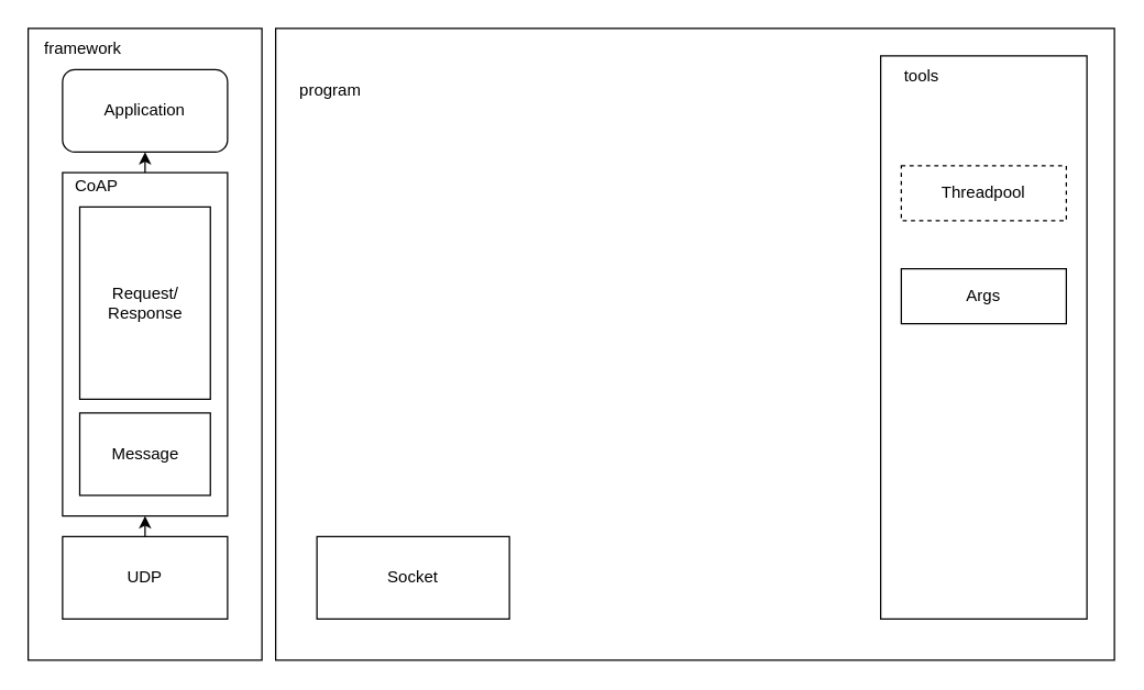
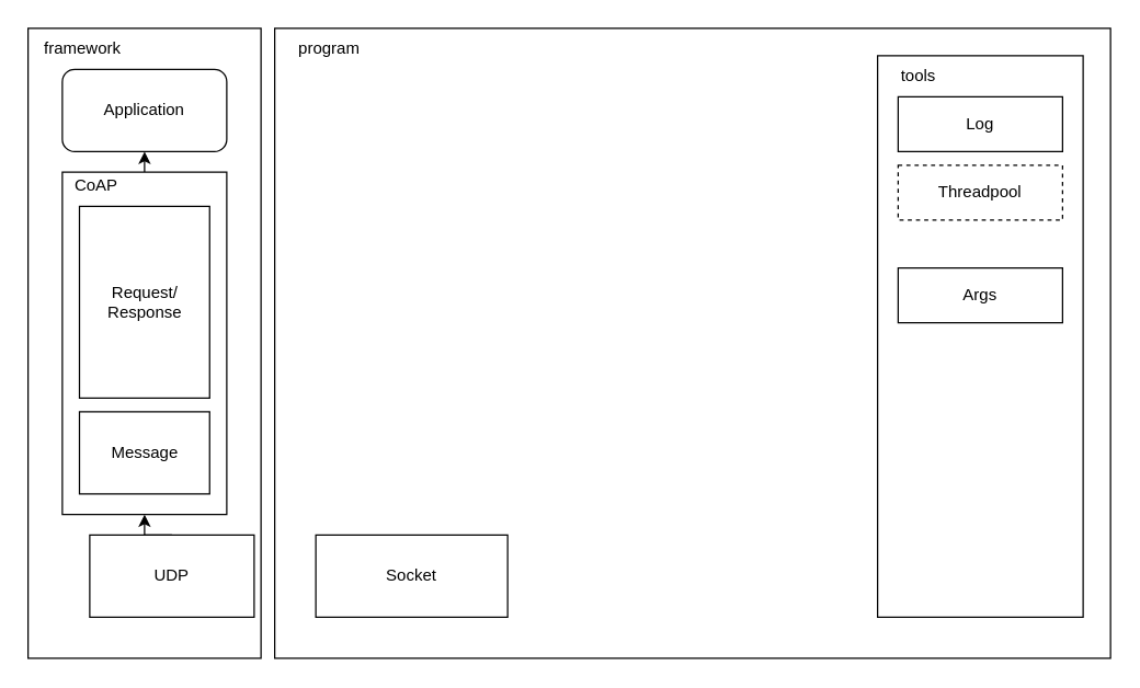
  <mxCell id="0" />
  <mxCell id="1" parent="0" />
  <mxCell id="2" value="" style="rounded=0;whiteSpace=wrap;html=1;" vertex="1" parent="1"><mxGeometry x="20" y="20" width="170" height="460" as="geometry" /></mxCell>
  <mxCell id="3" style="edgeStyle=orthogonalEdgeStyle;rounded=0;orthogonalLoop=1;jettySize=auto;html=1;exitX=0.5;exitY=0;exitDx=0;exitDy=0;entryX=0.5;entryY=1;entryDx=0;entryDy=0;" edge="1" parent="1" source="4" target="7"><mxGeometry relative="1" as="geometry" /></mxCell>
  <mxCell id="4" value="" style="rounded=0;whiteSpace=wrap;html=1;" vertex="1" parent="1"><mxGeometry x="45" y="125" width="120" height="250" as="geometry" /></mxCell>
  <mxCell id="5" style="edgeStyle=orthogonalEdgeStyle;rounded=0;orthogonalLoop=1;jettySize=auto;html=1;exitX=0.5;exitY=0;exitDx=0;exitDy=0;entryX=0.5;entryY=1;entryDx=0;entryDy=0;" edge="1" parent="1" source="6" target="4"><mxGeometry relative="1" as="geometry" /></mxCell>
- <mxCell id="6" value="UDP" style="rounded=0;whiteSpace=wrap;html=1;" vertex="1" parent="1"><mxGeometry x="45" y="390" width="120" height="60" as="geometry" /></mxCell>
+ <mxCell id="6" value="UDP" style="rounded=0;whiteSpace=wrap;html=1;" vertex="1" parent="1"><mxGeometry x="65" y="390" width="120" height="60" as="geometry" /></mxCell>
  <mxCell id="7" value="Application" style="whiteSpace=wrap;html=1;rounded=1;" vertex="1" parent="1"><mxGeometry x="45" y="50" width="120" height="60" as="geometry" /></mxCell>
  <mxCell id="8" value="CoAP" style="text;html=1;align=center;verticalAlign=middle;whiteSpace=wrap;rounded=0;" vertex="1" parent="1"><mxGeometry x="40" y="120" width="60" height="30" as="geometry" /></mxCell>
  <mxCell id="9" value="Message" style="rounded=0;whiteSpace=wrap;html=1;" vertex="1" parent="1"><mxGeometry x="57.5" y="300" width="95" height="60" as="geometry" /></mxCell>
  <mxCell id="10" value="Request/&lt;div&gt;Response&lt;/div&gt;" style="rounded=0;whiteSpace=wrap;html=1;" vertex="1" parent="1"><mxGeometry x="57.5" y="150" width="95" height="140" as="geometry" /></mxCell>
  <mxCell id="11" value="framework" style="text;html=1;align=center;verticalAlign=middle;whiteSpace=wrap;rounded=0;" vertex="1" parent="1"><mxGeometry x="30" y="20" width="60" height="30" as="geometry" /></mxCell>
  <mxCell id="12" value="" style="rounded=0;whiteSpace=wrap;html=1;" vertex="1" parent="1"><mxGeometry x="200" y="20" width="610" height="460" as="geometry" /></mxCell>
- <mxCell id="13" value="program" style="text;html=1;align=center;verticalAlign=middle;whiteSpace=wrap;rounded=0;" vertex="1" parent="1"><mxGeometry x="210" y="50" width="60" height="30" as="geometry" /></mxCell>
+ <mxCell id="13" value="program" style="text;html=1;align=center;verticalAlign=middle;whiteSpace=wrap;rounded=0;" vertex="1" parent="1"><mxGeometry x="210" y="20" width="60" height="30" as="geometry" /></mxCell>
  <mxCell id="14" value="Socket" style="rounded=0;whiteSpace=wrap;html=1;" vertex="1" parent="1"><mxGeometry x="230" y="390" width="140" height="60" as="geometry" /></mxCell>
  <mxCell id="15" value="" style="rounded=0;whiteSpace=wrap;html=1;" vertex="1" parent="1"><mxGeometry x="640" y="40" width="150" height="410" as="geometry" /></mxCell>
  <mxCell id="16" value="tools" style="text;html=1;align=center;verticalAlign=middle;whiteSpace=wrap;rounded=0;" vertex="1" parent="1"><mxGeometry x="640" y="40" width="60" height="30" as="geometry" /></mxCell>
+ <mxCell id="17" value="Log" style="rounded=0;whiteSpace=wrap;html=1;" vertex="1" parent="1"><mxGeometry x="655" y="70" width="120" height="40" as="geometry" /></mxCell>
  <mxCell id="18" value="Threadpool" style="rounded=0;whiteSpace=wrap;html=1;dashed=1;" vertex="1" parent="1"><mxGeometry x="655" y="120" width="120" height="40" as="geometry" /></mxCell>
  <mxCell id="19" value="Args" style="rounded=0;whiteSpace=wrap;html=1;" vertex="1" parent="1"><mxGeometry x="655" y="195" width="120" height="40" as="geometry" /></mxCell>
